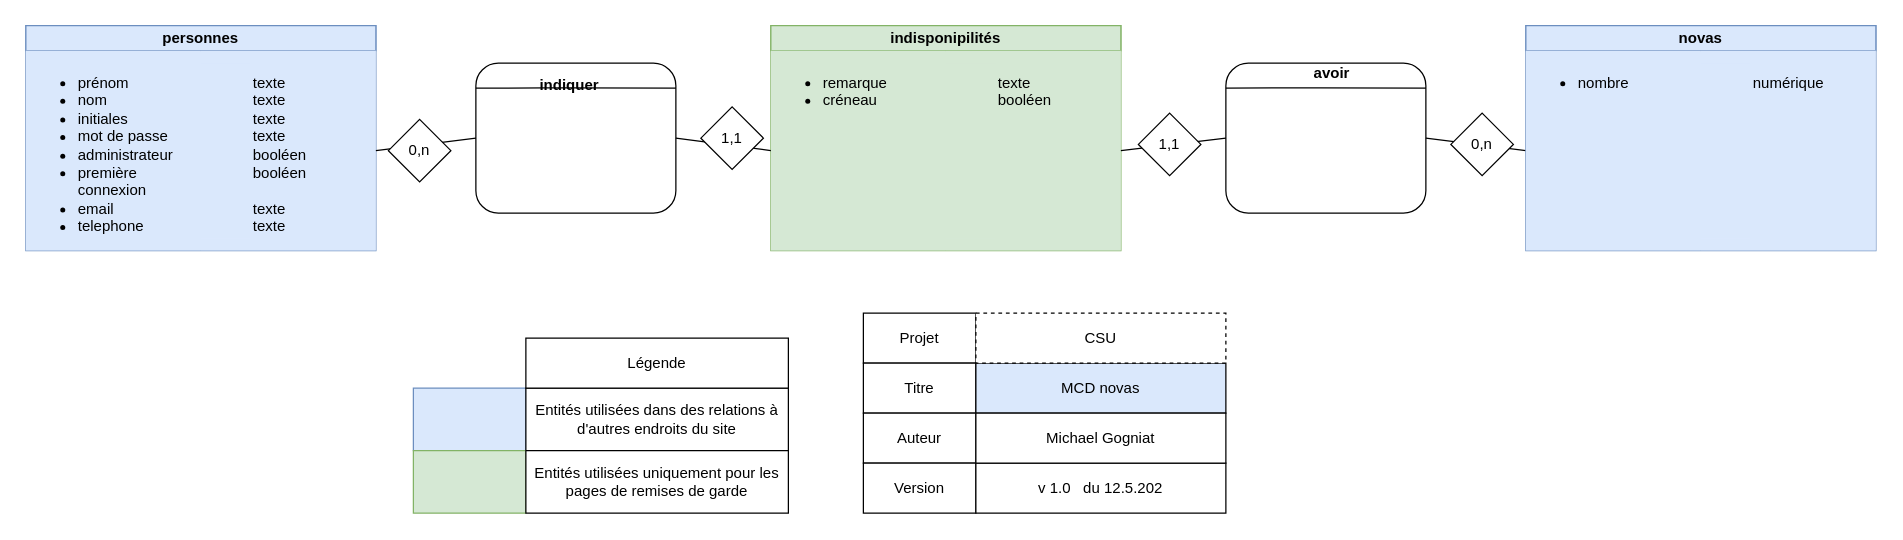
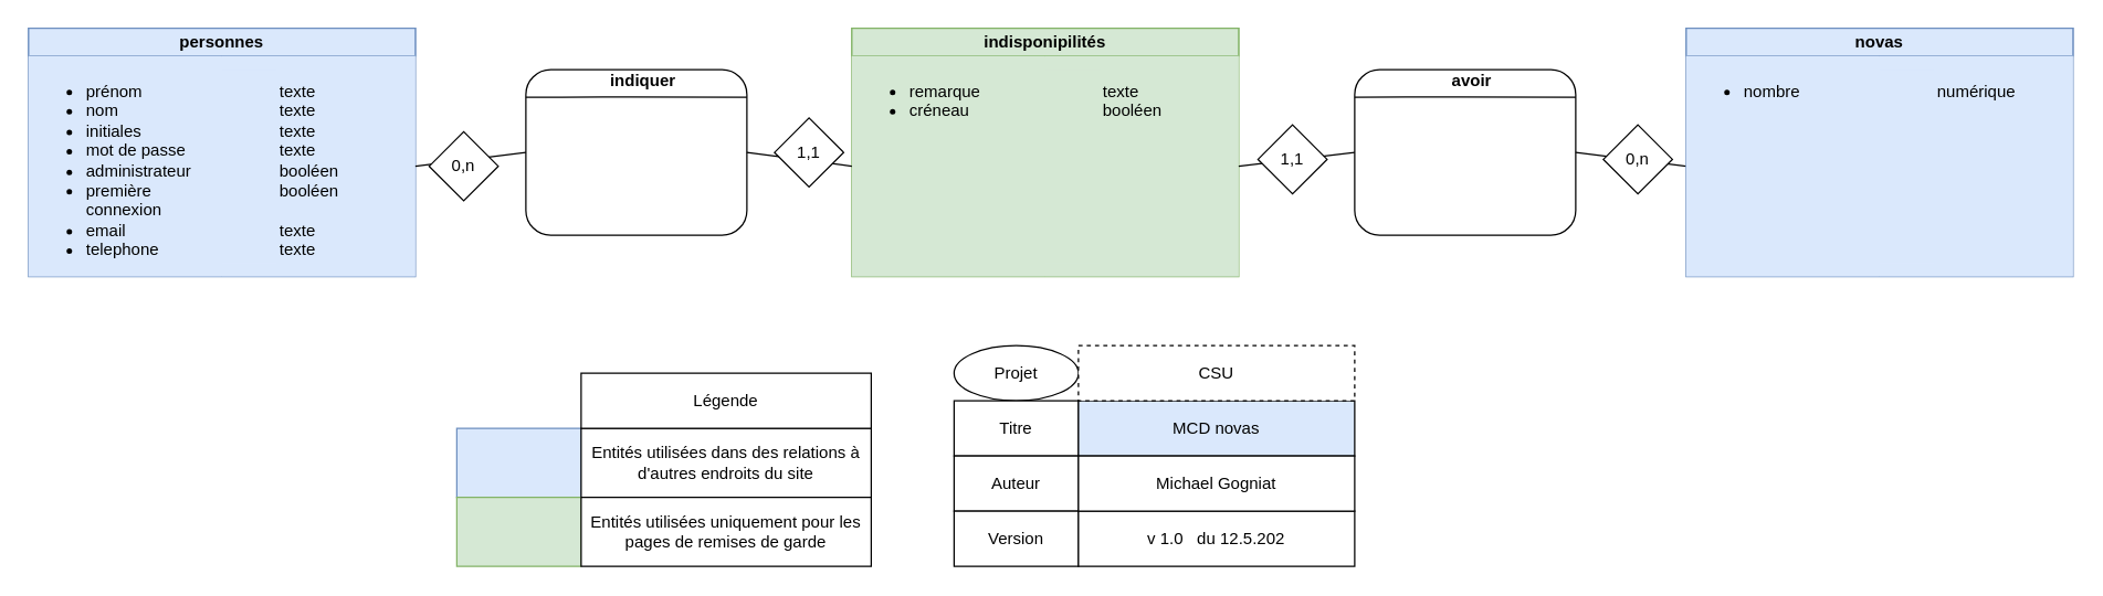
  <mxCell id="0" />
  <mxCell id="1" parent="0" />
  <mxCell id="2" value="&lt;div style=&quot;box-sizing: border-box ; width: 100% ; padding: 2px&quot;&gt;c&lt;/div&gt;" style="verticalAlign=top;align=center;overflow=fill;html=1;rounded=0;shadow=0;comic=0;labelBackgroundColor=none;strokeColor=#82b366;strokeWidth=1;fillColor=#d5e8d4;fontFamily=Verdana;fontSize=12;" vertex="1" parent="1"><mxGeometry x="616" y="20" width="280" height="180" as="geometry" /></mxCell>
  <mxCell id="3" value="&lt;b&gt;indisponipilités&lt;/b&gt;" style="rounded=0;whiteSpace=wrap;html=1;fillColor=#d5e8d4;strokeColor=#82b366;" vertex="1" parent="1"><mxGeometry x="616" y="20" width="280" height="20" as="geometry" /></mxCell>
  <mxCell id="4" value="&lt;ul&gt;&lt;li&gt;remarque&lt;/li&gt;&lt;li&gt;créneau&lt;/li&gt;&lt;/ul&gt;" style="text;fillColor=#d5e8d4;html=1;whiteSpace=wrap;verticalAlign=top;overflow=hidden;" vertex="1" parent="1"><mxGeometry x="616" y="40" width="140" height="160" as="geometry" /></mxCell>
  <mxCell id="5" value="&lt;ul&gt;&lt;li&gt;texte&lt;/li&gt;&lt;li&gt;booléen&lt;/li&gt;&lt;/ul&gt;&lt;div&gt;&lt;br&gt;&lt;/div&gt;&lt;div&gt;&lt;br&gt;&lt;/div&gt;" style="text;fillColor=#d5e8d4;html=1;whiteSpace=wrap;verticalAlign=top;overflow=hidden;" vertex="1" parent="1"><mxGeometry x="756" y="40" width="140" height="160" as="geometry" /></mxCell>
  <mxCell id="6" value="" style="rounded=0;whiteSpace=wrap;html=1;fillColor=#d5e8d4;strokeColor=none;" vertex="1" parent="1"><mxGeometry x="756" y="50" width="40" height="140" as="geometry" /></mxCell>
  <mxCell id="7" value="c" style="group" vertex="1" connectable="0" parent="1"><mxGeometry x="980" y="50" width="160" height="120" as="geometry" /></mxCell>
  <mxCell id="8" value="" style="rounded=1;whiteSpace=wrap;html=1;" vertex="1" parent="7"><mxGeometry width="160" height="120" as="geometry" /></mxCell>
  <mxCell id="9" value="&lt;b&gt;avoir&lt;/b&gt;" style="text;html=1;strokeColor=none;fillColor=none;align=center;verticalAlign=middle;whiteSpace=wrap;rounded=0;" vertex="1" parent="7"><mxGeometry x="37.647" width="94.118" height="16.002" as="geometry" /></mxCell>
  <mxCell id="10" value="" style="endArrow=none;html=1;entryX=1;entryY=0.167;entryDx=0;entryDy=0;entryPerimeter=0;exitX=0;exitY=0.167;exitDx=0;exitDy=0;exitPerimeter=0;" edge="1" parent="7" source="8" target="8"><mxGeometry width="50" height="50" relative="1" as="geometry"><mxPoint x="386.667" y="-204" as="sourcePoint" /><mxPoint x="480" y="-204" as="targetPoint" /><Array as="points"><mxPoint x="65.882" y="19.765" /></Array></mxGeometry></mxCell>
  <mxCell id="11" value="" style="endArrow=none;html=1;entryX=0;entryY=0.5;entryDx=0;entryDy=0;exitX=1;exitY=0.5;exitDx=0;exitDy=0;" edge="1" parent="1" source="5" target="8"><mxGeometry width="50" height="50" relative="1" as="geometry"><mxPoint x="960" y="220" as="sourcePoint" /><mxPoint x="1150" y="-700" as="targetPoint" /></mxGeometry></mxCell>
  <mxCell id="12" value="" style="endArrow=none;html=1;entryX=0;entryY=0.5;entryDx=0;entryDy=0;exitX=1;exitY=0.5;exitDx=0;exitDy=0;" edge="1" parent="1" source="8" target="32"><mxGeometry width="50" height="50" relative="1" as="geometry"><mxPoint x="900" y="330" as="sourcePoint" /><mxPoint x="830" y="330" as="targetPoint" /></mxGeometry></mxCell>
  <mxCell id="13" value="" style="rhombus;whiteSpace=wrap;html=1;strokeColor=#000000;fillColor=#ffffff;" vertex="1" parent="1"><mxGeometry x="1160" y="90" width="50" height="50" as="geometry" /></mxCell>
  <mxCell id="14" value="0,n" style="text;html=1;strokeColor=none;fillColor=none;align=center;verticalAlign=middle;whiteSpace=wrap;rounded=0;" vertex="1" parent="1"><mxGeometry x="1170" y="105" width="30" height="20" as="geometry" /></mxCell>
  <mxCell id="15" value="" style="rhombus;whiteSpace=wrap;html=1;strokeColor=#000000;fillColor=#ffffff;" vertex="1" parent="1"><mxGeometry x="910" y="90" width="50" height="50" as="geometry" /></mxCell>
  <mxCell id="16" value="1,1" style="text;html=1;strokeColor=none;fillColor=none;align=center;verticalAlign=middle;whiteSpace=wrap;rounded=0;" vertex="1" parent="1"><mxGeometry x="920" y="105" width="30" height="20" as="geometry" /></mxCell>
- <mxCell id="17" value="Projet" style="rounded=0;whiteSpace=wrap;html=1;labelBackgroundColor=none;align=center;" vertex="1" parent="1"><mxGeometry x="690" y="250" width="90" height="40" as="geometry" /></mxCell>
+ <mxCell id="17" value="Projet" style="ellipse;whiteSpace=wrap;html=1;labelBackgroundColor=none;align=center;" vertex="1" parent="1"><mxGeometry x="690" y="250" width="90" height="40" as="geometry" /></mxCell>
  <mxCell id="18" value="Titre" style="rounded=0;whiteSpace=wrap;html=1;labelBackgroundColor=none;" vertex="1" parent="1"><mxGeometry x="690" y="290" width="90" height="40" as="geometry" /></mxCell>
  <mxCell id="19" value="Auteur" style="rounded=0;whiteSpace=wrap;html=1;labelBackgroundColor=none;" vertex="1" parent="1"><mxGeometry x="690" y="330" width="90" height="40" as="geometry" /></mxCell>
  <mxCell id="20" value="Version" style="rounded=0;whiteSpace=wrap;html=1;labelBackgroundColor=none;" vertex="1" parent="1"><mxGeometry x="690" y="370" width="90" height="40" as="geometry" /></mxCell>
  <mxCell id="21" value="MCD novas" style="rounded=0;whiteSpace=wrap;html=1;labelBackgroundColor=none;align=center;fillColor=#dae8fc;" vertex="1" parent="1"><mxGeometry x="780" y="290" width="200" height="40" as="geometry" /></mxCell>
  <mxCell id="22" value="CSU" style="rounded=0;whiteSpace=wrap;html=1;labelBackgroundColor=none;dashed=1;" vertex="1" parent="1"><mxGeometry x="780" y="250" width="200" height="40" as="geometry" /></mxCell>
  <mxCell id="23" value="v 1.0&amp;nbsp; &amp;nbsp;du 12.5.202" style="rounded=0;whiteSpace=wrap;html=1;labelBackgroundColor=none;" vertex="1" parent="1"><mxGeometry x="780" y="370" width="200" height="40" as="geometry" /></mxCell>
  <mxCell id="24" value="Michael Gogniat" style="rounded=0;whiteSpace=wrap;html=1;labelBackgroundColor=none;" vertex="1" parent="1"><mxGeometry x="780" y="330" width="200" height="40" as="geometry" /></mxCell>
  <mxCell id="25" value="" style="rounded=0;whiteSpace=wrap;html=1;labelBackgroundColor=none;fillColor=#dae8fc;strokeColor=#6c8ebf;" vertex="1" parent="1"><mxGeometry x="330" y="310" width="90" height="50" as="geometry" /></mxCell>
  <mxCell id="26" value="Entités utilisées dans des relations à d'autres endroits du site" style="rounded=0;whiteSpace=wrap;html=1;labelBackgroundColor=none;align=center;" vertex="1" parent="1"><mxGeometry x="420" y="310" width="210" height="50" as="geometry" /></mxCell>
  <mxCell id="27" value="Légende" style="rounded=0;whiteSpace=wrap;html=1;labelBackgroundColor=none;" vertex="1" parent="1"><mxGeometry x="420" y="270" width="210" height="40" as="geometry" /></mxCell>
  <mxCell id="28" value="" style="rounded=0;whiteSpace=wrap;html=1;labelBackgroundColor=none;fillColor=#d5e8d4;strokeColor=#82b366;" vertex="1" parent="1"><mxGeometry x="330" y="360" width="90" height="50" as="geometry" /></mxCell>
  <mxCell id="29" value="Entités utilisées uniquement pour les pages de remises de garde" style="rounded=0;whiteSpace=wrap;html=1;labelBackgroundColor=none;align=center;" vertex="1" parent="1"><mxGeometry x="420" y="360" width="210" height="50" as="geometry" /></mxCell>
  <mxCell id="30" value="&lt;div style=&quot;box-sizing: border-box ; width: 100% ; padding: 2px&quot;&gt;cv&lt;/div&gt;" style="verticalAlign=top;align=center;overflow=fill;html=1;rounded=0;shadow=0;comic=0;labelBackgroundColor=none;strokeColor=#6c8ebf;strokeWidth=1;fillColor=#dae8fc;fontFamily=Verdana;fontSize=12;" vertex="1" parent="1"><mxGeometry x="1220" y="20" width="280" height="180" as="geometry" /></mxCell>
  <mxCell id="31" value="&lt;b&gt;novas&lt;/b&gt;" style="rounded=0;whiteSpace=wrap;html=1;fillColor=#dae8fc;strokeColor=#6c8ebf;" vertex="1" parent="1"><mxGeometry x="1220" y="20" width="280" height="20" as="geometry" /></mxCell>
  <mxCell id="32" value="&lt;ul&gt;&lt;li&gt;nombre&lt;/li&gt;&lt;/ul&gt;" style="text;fillColor=#dae8fc;html=1;whiteSpace=wrap;verticalAlign=top;overflow=hidden;" vertex="1" parent="1"><mxGeometry x="1220" y="40" width="140" height="160" as="geometry" /></mxCell>
  <mxCell id="33" value="&lt;ul&gt;&lt;li&gt;numérique&lt;/li&gt;&lt;/ul&gt;" style="text;fillColor=#dae8fc;html=1;whiteSpace=wrap;verticalAlign=top;overflow=hidden;" vertex="1" parent="1"><mxGeometry x="1360" y="40" width="140" height="160" as="geometry" /></mxCell>
  <mxCell id="34" value="" style="rounded=0;whiteSpace=wrap;html=1;fillColor=#dae8fc;strokeColor=none;" vertex="1" parent="1"><mxGeometry x="1360" y="50" width="40" height="140" as="geometry" /></mxCell>
  <mxCell id="35" value="&lt;div style=&quot;box-sizing: border-box ; width: 100% ; padding: 2px&quot;&gt;c&lt;/div&gt;" style="verticalAlign=top;align=center;overflow=fill;html=1;rounded=0;shadow=0;comic=0;labelBackgroundColor=none;strokeColor=#6c8ebf;strokeWidth=1;fillColor=#dae8fc;fontFamily=Verdana;fontSize=12;" vertex="1" parent="1"><mxGeometry x="20" y="20" width="280" height="180" as="geometry" /></mxCell>
  <mxCell id="36" value="&lt;b&gt;personnes&lt;/b&gt;" style="rounded=0;whiteSpace=wrap;html=1;fillColor=#dae8fc;strokeColor=#6C8EBF;" vertex="1" parent="1"><mxGeometry x="20" y="20" width="280" height="20" as="geometry" /></mxCell>
  <mxCell id="37" value="&lt;ul&gt;&lt;li&gt;prénom&lt;/li&gt;&lt;li&gt;nom&lt;/li&gt;&lt;li&gt;initiales&lt;/li&gt;&lt;li&gt;mot de passe&lt;/li&gt;&lt;li&gt;administrateur&lt;/li&gt;&lt;li&gt;première connexion&lt;/li&gt;&lt;li&gt;email&lt;/li&gt;&lt;li&gt;telephone&lt;/li&gt;&lt;/ul&gt;" style="text;fillColor=#dae8fc;html=1;whiteSpace=wrap;verticalAlign=top;overflow=hidden;" vertex="1" parent="1"><mxGeometry x="20" y="40" width="140" height="160" as="geometry" /></mxCell>
  <mxCell id="38" value="&lt;ul&gt;&lt;li&gt;texte&lt;/li&gt;&lt;li&gt;texte&lt;/li&gt;&lt;li&gt;texte&lt;/li&gt;&lt;li&gt;texte&lt;/li&gt;&lt;li&gt;booléen&lt;/li&gt;&lt;li&gt;booléen&lt;/li&gt;&lt;li&gt;&amp;nbsp;&lt;/li&gt;&lt;li&gt;texte&lt;/li&gt;&lt;li&gt;texte&lt;/li&gt;&lt;/ul&gt;" style="text;fillColor=#dae8fc;html=1;whiteSpace=wrap;verticalAlign=top;overflow=hidden;" vertex="1" parent="1"><mxGeometry x="160" y="40" width="140" height="160" as="geometry" /></mxCell>
  <mxCell id="39" value="" style="rounded=0;whiteSpace=wrap;html=1;fillColor=#dae8fc;strokeColor=none;" vertex="1" parent="1"><mxGeometry x="160" y="50" width="40" height="140" as="geometry" /></mxCell>
  <mxCell id="40" value="c" style="group" vertex="1" connectable="0" parent="1"><mxGeometry x="380" y="50" width="160" height="120" as="geometry" /></mxCell>
  <mxCell id="41" value="" style="rounded=1;whiteSpace=wrap;html=1;" vertex="1" parent="40"><mxGeometry width="160" height="120" as="geometry" /></mxCell>
- <mxCell id="42" value="&lt;b&gt;indiquer&lt;/b&gt;" style="text;html=1;strokeColor=none;fillColor=none;align=center;verticalAlign=middle;whiteSpace=wrap;rounded=0;" vertex="1" parent="40"><mxGeometry x="27.647" y="10" width="94.118" height="16.002" as="geometry" /></mxCell>
+ <mxCell id="42" value="&lt;b&gt;indiquer&lt;/b&gt;" style="text;html=1;strokeColor=none;fillColor=none;align=center;verticalAlign=middle;whiteSpace=wrap;rounded=0;" vertex="1" parent="40"><mxGeometry x="37.647" width="94.118" height="16.002" as="geometry" /></mxCell>
  <mxCell id="43" value="" style="endArrow=none;html=1;entryX=1;entryY=0.167;entryDx=0;entryDy=0;entryPerimeter=0;exitX=0;exitY=0.167;exitDx=0;exitDy=0;exitPerimeter=0;" edge="1" parent="40" source="41" target="41"><mxGeometry width="50" height="50" relative="1" as="geometry"><mxPoint x="386.667" y="-204" as="sourcePoint" /><mxPoint x="480" y="-204" as="targetPoint" /><Array as="points"><mxPoint x="65.882" y="19.765" /></Array></mxGeometry></mxCell>
  <mxCell id="44" value="" style="endArrow=none;html=1;entryX=1;entryY=0.5;entryDx=0;entryDy=0;exitX=0;exitY=0.5;exitDx=0;exitDy=0;" edge="1" parent="1" source="4" target="41"><mxGeometry width="50" height="50" relative="1" as="geometry"><mxPoint x="906" y="130" as="sourcePoint" /><mxPoint x="990" y="120" as="targetPoint" /></mxGeometry></mxCell>
  <mxCell id="45" value="" style="endArrow=none;html=1;entryX=1;entryY=0.5;entryDx=0;entryDy=0;exitX=0;exitY=0.5;exitDx=0;exitDy=0;" edge="1" parent="1" source="41" target="38"><mxGeometry width="50" height="50" relative="1" as="geometry"><mxPoint x="916" y="140" as="sourcePoint" /><mxPoint x="1000" y="130" as="targetPoint" /></mxGeometry></mxCell>
  <mxCell id="46" value="" style="rhombus;whiteSpace=wrap;html=1;strokeColor=#000000;fillColor=#ffffff;" vertex="1" parent="1"><mxGeometry x="560" y="85" width="50" height="50" as="geometry" /></mxCell>
  <mxCell id="47" value="1,1" style="text;html=1;strokeColor=none;fillColor=none;align=center;verticalAlign=middle;whiteSpace=wrap;rounded=0;" vertex="1" parent="1"><mxGeometry x="570" y="100" width="30" height="20" as="geometry" /></mxCell>
  <mxCell id="48" value="" style="rhombus;whiteSpace=wrap;html=1;strokeColor=#000000;fillColor=#ffffff;" vertex="1" parent="1"><mxGeometry x="310" y="95" width="50" height="50" as="geometry" /></mxCell>
  <mxCell id="49" value="0,n" style="text;html=1;strokeColor=none;fillColor=none;align=center;verticalAlign=middle;whiteSpace=wrap;rounded=0;" vertex="1" parent="1"><mxGeometry x="320" y="110" width="30" height="20" as="geometry" /></mxCell>
